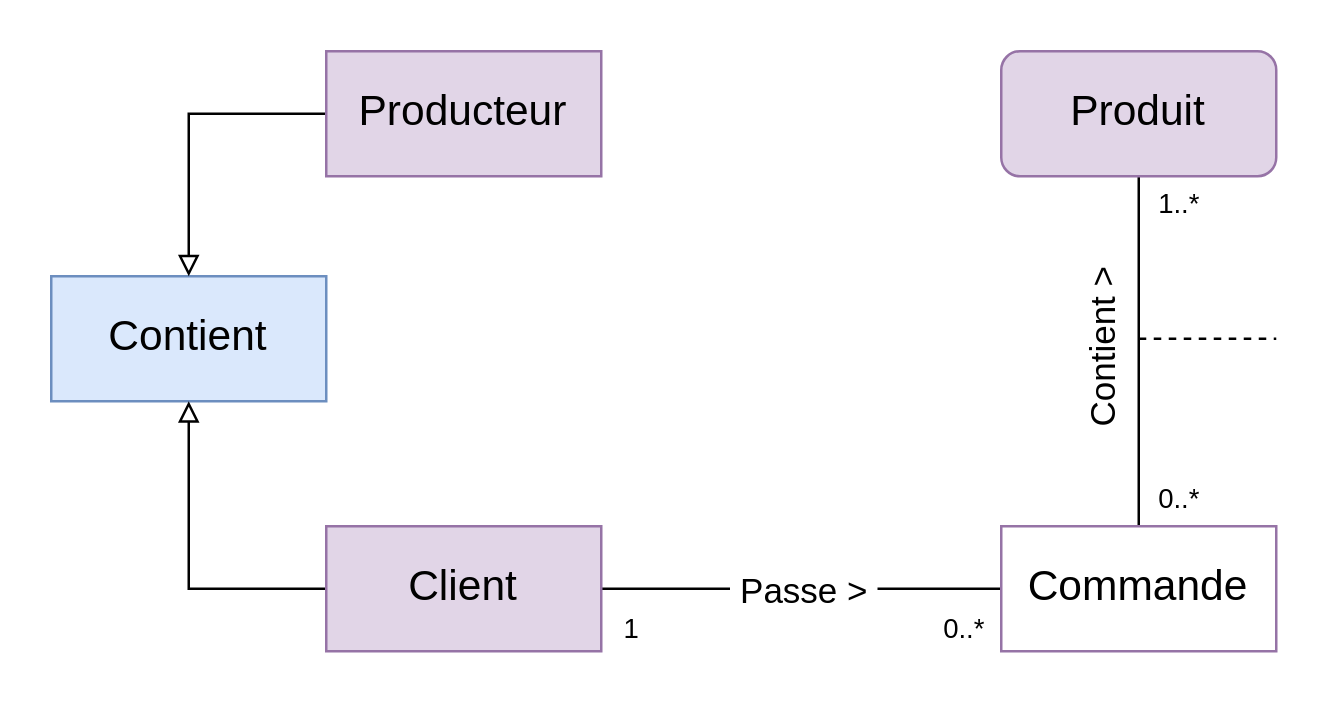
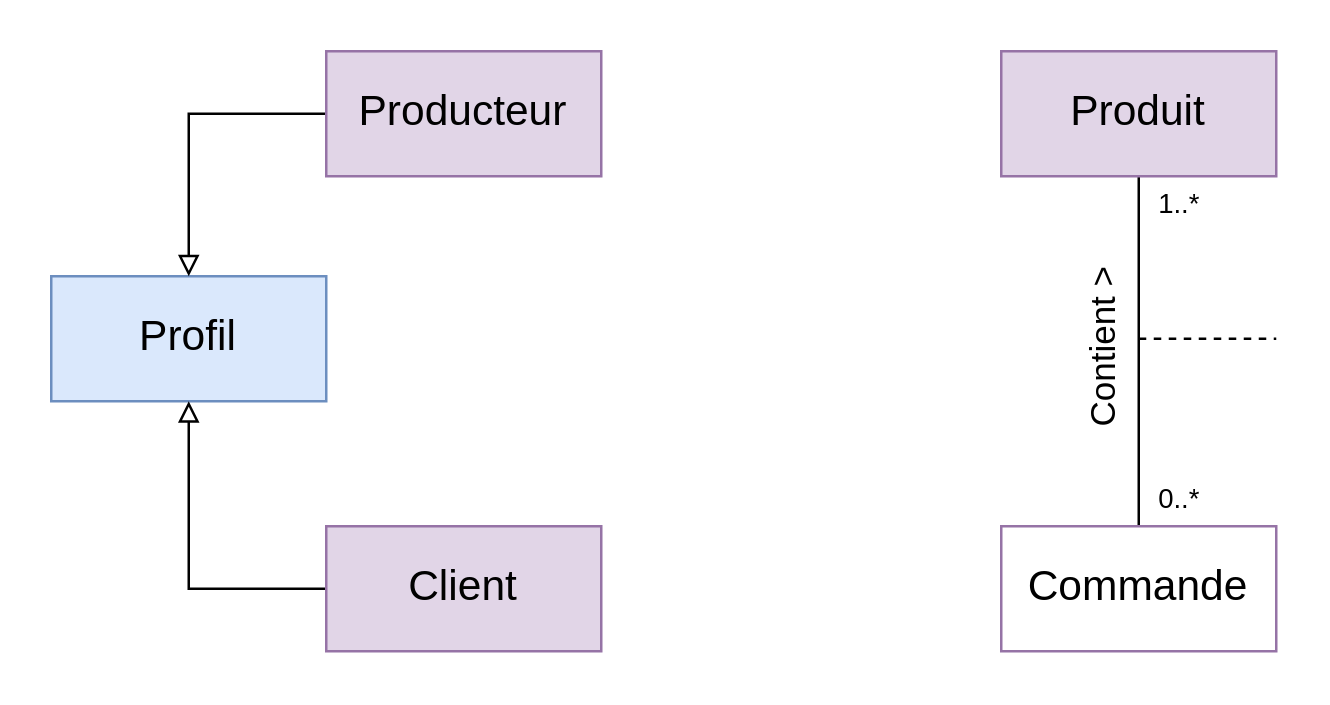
  <mxCell id="0" />
  <mxCell id="1" parent="0" />
- <mxCell id="2" value="Contient" style="html=1;whiteSpace=wrap;fontSize=17;fillColor=#dae8fc;strokeColor=#6c8ebf;" vertex="1" parent="1"><mxGeometry x="20" y="110" width="110" height="50" as="geometry" /></mxCell>
+ <mxCell id="2" value="Profil" style="html=1;whiteSpace=wrap;fontSize=17;fillColor=#dae8fc;strokeColor=#6c8ebf;" vertex="1" parent="1"><mxGeometry x="20" y="110" width="110" height="50" as="geometry" /></mxCell>
  <mxCell id="3" style="edgeStyle=orthogonalEdgeStyle;rounded=0;orthogonalLoop=1;jettySize=auto;html=1;entryX=0.5;entryY=1;entryDx=0;entryDy=0;exitX=0;exitY=0.5;exitDx=0;exitDy=0;endArrow=block;endFill=0;" edge="1" parent="1" source="8" target="2"><mxGeometry relative="1" as="geometry" /></mxCell>
- <mxCell id="4" style="edgeStyle=orthogonalEdgeStyle;rounded=0;orthogonalLoop=1;jettySize=auto;html=1;entryX=0;entryY=0.5;entryDx=0;entryDy=0;endArrow=none;endFill=0;" edge="1" parent="1" source="8" target="16"><mxGeometry relative="1" as="geometry" /></mxCell>
- <mxCell id="5" value="&lt;font style=&quot;font-size: 14px;&quot;&gt;&amp;nbsp;Passe &amp;gt;&amp;nbsp;&lt;/font&gt;" style="edgeLabel;html=1;align=center;verticalAlign=middle;resizable=0;points=[];" vertex="1" connectable="0" parent="4"><mxGeometry x="0.09" relative="1" as="geometry"><mxPoint x="-7" as="offset" /></mxGeometry></mxCell>
- <mxCell id="6" value="1" style="edgeLabel;html=1;align=center;verticalAlign=middle;resizable=0;points=[];" vertex="1" connectable="0" parent="4"><mxGeometry x="-0.868" relative="1" as="geometry"><mxPoint y="15" as="offset" /></mxGeometry></mxCell>
- <mxCell id="7" value="0..*" style="edgeLabel;html=1;align=center;verticalAlign=middle;resizable=0;points=[];" vertex="1" connectable="0" parent="4"><mxGeometry x="0.851" relative="1" as="geometry"><mxPoint x="-4" y="15" as="offset" /></mxGeometry></mxCell>
  <mxCell id="8" value="Client" style="html=1;whiteSpace=wrap;fontSize=17;fillColor=#e1d5e7;strokeColor=#9673a6;" vertex="1" parent="1"><mxGeometry x="130" y="210" width="110" height="50" as="geometry" /></mxCell>
  <mxCell id="9" style="edgeStyle=orthogonalEdgeStyle;rounded=0;orthogonalLoop=1;jettySize=auto;html=1;exitX=0;exitY=0.5;exitDx=0;exitDy=0;endArrow=block;endFill=0;" edge="1" parent="1" source="10" target="2"><mxGeometry relative="1" as="geometry" /></mxCell>
  <mxCell id="10" value="Producteur" style="html=1;whiteSpace=wrap;fontSize=17;fillColor=#e1d5e7;strokeColor=#9673a6;" vertex="1" parent="1"><mxGeometry x="130" y="20" width="110" height="50" as="geometry" /></mxCell>
  <mxCell id="11" style="edgeStyle=orthogonalEdgeStyle;rounded=0;orthogonalLoop=1;jettySize=auto;html=1;endArrow=none;endFill=0;" edge="1" parent="1" source="15" target="16"><mxGeometry relative="1" as="geometry"><Array as="points"><mxPoint x="455" y="150" /><mxPoint x="455" y="150" /></Array></mxGeometry></mxCell>
  <mxCell id="12" value="1..*" style="edgeLabel;html=1;align=center;verticalAlign=middle;resizable=0;points=[];" vertex="1" connectable="0" parent="11"><mxGeometry x="-0.741" y="-1" relative="1" as="geometry"><mxPoint x="16" y="-8" as="offset" /></mxGeometry></mxCell>
  <mxCell id="13" value="0..*" style="edgeLabel;html=1;align=center;verticalAlign=middle;resizable=0;points=[];" vertex="1" connectable="0" parent="11"><mxGeometry x="0.835" y="-1" relative="1" as="geometry"><mxPoint x="16" as="offset" /></mxGeometry></mxCell>
  <mxCell id="14" value="&lt;font style=&quot;font-size: 14px;&quot;&gt;&amp;nbsp;Contient &amp;gt;&amp;nbsp;&lt;/font&gt;" style="edgeLabel;html=1;align=center;verticalAlign=middle;resizable=0;points=[];rotation=-90;" vertex="1" connectable="0" parent="11"><mxGeometry x="0.175" y="-1" relative="1" as="geometry"><mxPoint x="-14" y="-12" as="offset" /></mxGeometry></mxCell>
- <mxCell id="15" value="Produit" style="html=1;whiteSpace=wrap;fontSize=17;fillColor=#e1d5e7;strokeColor=#9673a6;rounded=1;" vertex="1" parent="1"><mxGeometry x="400" y="20" width="110" height="50" as="geometry" /></mxCell>
+ <mxCell id="15" value="Produit" style="html=1;whiteSpace=wrap;fontSize=17;fillColor=#e1d5e7;strokeColor=#9673a6;" vertex="1" parent="1"><mxGeometry x="400" y="20" width="110" height="50" as="geometry" /></mxCell>
  <mxCell id="16" value="Commande" style="html=1;whiteSpace=wrap;fontSize=17;fillColor=#ffffff;strokeColor=#9673a6;" vertex="1" parent="1"><mxGeometry x="400" y="210" width="110" height="50" as="geometry" /></mxCell>
  <mxCell id="17" value="" style="line;strokeWidth=1;fillColor=none;align=left;verticalAlign=middle;spacingTop=-1;spacingLeft=3;spacingRight=3;rotatable=0;labelPosition=right;points=[];portConstraint=eastwest;strokeColor=inherit;dashed=1;" vertex="1" parent="1"><mxGeometry x="455" y="131" width="55" height="8" as="geometry" /></mxCell>
